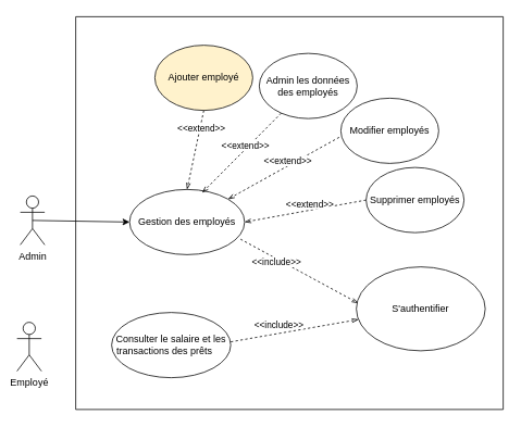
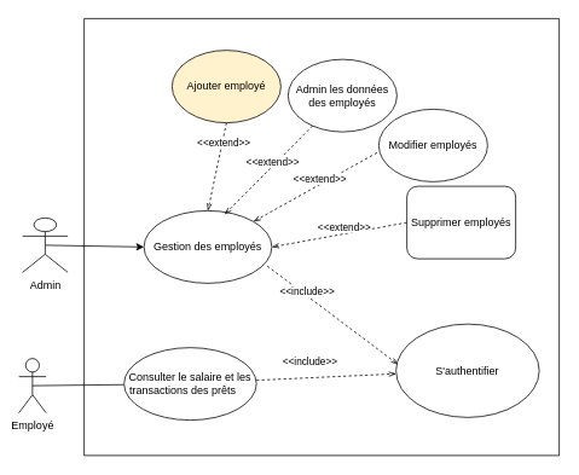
  <mxCell id="0" />
  <mxCell id="1" parent="0" />
- <mxCell id="2" value="Admin" style="shape=umlActor;verticalLabelPosition=bottom;verticalAlign=top;html=1;outlineConnect=0;" parent="1" vertex="1"><mxGeometry x="24" y="240" width="30" height="60" as="geometry" /></mxCell>
+ <mxCell id="2" value="Admin" style="shape=umlActor;verticalLabelPosition=bottom;verticalAlign=top;html=1;outlineConnect=0;" parent="1" vertex="1"><mxGeometry x="24" y="240" width="50" height="60" as="geometry" /></mxCell>
  <mxCell id="3" value="Employé" style="shape=umlActor;verticalLabelPosition=bottom;verticalAlign=top;html=1;outlineConnect=0;" parent="1" vertex="1"><mxGeometry x="20" y="395" width="30" height="60" as="geometry" /></mxCell>
  <mxCell id="4" value="Gestion des employés" style="ellipse;whiteSpace=wrap;html=1;" parent="1" vertex="1"><mxGeometry x="158" y="232" width="141" height="80" as="geometry" /></mxCell>
  <mxCell id="5" value="" style="endArrow=classic;html=1;rounded=0;entryX=0;entryY=0.5;entryDx=0;entryDy=0;exitX=0.5;exitY=0.5;exitDx=0;exitDy=0;exitPerimeter=0;" parent="1" source="2" target="4" edge="1"><mxGeometry width="50" height="50" relative="1" as="geometry"><mxPoint x="-38" y="233" as="sourcePoint" /><mxPoint x="12" y="183" as="targetPoint" /></mxGeometry></mxCell>
  <mxCell id="6" value="Modifier employés" style="ellipse;whiteSpace=wrap;html=1;" parent="1" vertex="1"><mxGeometry x="417" y="120" width="120" height="80" as="geometry" /></mxCell>
  <mxCell id="7" value="Admin les données des employés" style="ellipse;whiteSpace=wrap;html=1;" parent="1" vertex="1"><mxGeometry x="317" y="65" width="120" height="80" as="geometry" /></mxCell>
  <mxCell id="8" value="Ajouter employé" style="ellipse;whiteSpace=wrap;html=1;fillColor=#fff2cc;" parent="1" vertex="1"><mxGeometry x="189" y="55" width="120" height="80" as="geometry" /></mxCell>
  <mxCell id="9" value="" style="fontSize=12;html=1;endFill=0;startFill=0;endSize=6;startSize=6;dashed=1;endArrow=openThin;startArrow=none;rounded=0;exitX=0.5;exitY=1;exitDx=0;exitDy=0;entryX=0.5;entryY=0;entryDx=0;entryDy=0;" parent="1" target="4" edge="1" source="8"><mxGeometry width="160" relative="1" as="geometry"><mxPoint x="243" y="232" as="sourcePoint" /><mxPoint x="301" y="149" as="targetPoint" /></mxGeometry></mxCell>
  <mxCell id="10" value="&amp;lt;&amp;lt;extend&amp;gt;&amp;gt;" style="edgeLabel;html=1;align=center;verticalAlign=middle;resizable=0;points=[];" parent="9" vertex="1" connectable="0"><mxGeometry x="-0.015" y="-1" relative="1" as="geometry"><mxPoint x="8" y="-26" as="offset" /></mxGeometry></mxCell>
- <mxCell id="11" value="Supprimer employés" style="ellipse;whiteSpace=wrap;html=1;" parent="1" vertex="1"><mxGeometry x="448" y="205" width="120" height="80" as="geometry" /></mxCell>
+ <mxCell id="11" value="Supprimer employés" style="whiteSpace=wrap;html=1;rounded=1;" parent="1" vertex="1"><mxGeometry x="448" y="205" width="120" height="80" as="geometry" /></mxCell>
  <mxCell id="12" value="" style="fontSize=12;html=1;endFill=0;startFill=0;endSize=6;startSize=6;dashed=1;endArrow=openThin;startArrow=none;rounded=0;entryX=0.015;entryY=0.433;entryDx=0;entryDy=0;exitX=1;exitY=0.5;exitDx=0;exitDy=0;entryPerimeter=0;" parent="1" target="15" edge="1"><mxGeometry width="160" relative="1" as="geometry"><mxPoint x="294" y="293" as="sourcePoint" /><mxPoint x="443" y="266" as="targetPoint" /></mxGeometry></mxCell>
+ <mxCell id="13" value="" style="endArrow=none;html=1;rounded=0;exitX=0.5;exitY=0.5;exitDx=0;exitDy=0;exitPerimeter=0;" parent="1" source="3" target="16" edge="1"><mxGeometry width="50" height="50" relative="1" as="geometry"><mxPoint x="29" y="426" as="sourcePoint" /><mxPoint x="12" y="374" as="targetPoint" /></mxGeometry></mxCell>
  <mxCell id="14" value="" style="swimlane;startSize=0;" parent="1" vertex="1"><mxGeometry x="92" y="20" width="524" height="482" as="geometry"><mxRectangle x="55" y="-193" width="50" height="44" as="alternateBounds" /></mxGeometry></mxCell>
- <mxCell id="15" value="S'authentifier" style="ellipse;whiteSpace=wrap;html=1;" parent="14" vertex="1"><mxGeometry x="344" y="307" width="158" height="103" as="geometry" /></mxCell>
+ <mxCell id="15" value="S'authentifier" style="ellipse;whiteSpace=wrap;html=1;" parent="14" vertex="1"><mxGeometry x="344" y="337" width="158" height="103" as="geometry" /></mxCell>
  <mxCell id="16" value="Consulter le salaire et les transactions des prêts&lt;span style=&quot;white-space: pre;&quot;&gt;&#09;&lt;/span&gt;" style="ellipse;whiteSpace=wrap;html=1;" vertex="1" parent="14"><mxGeometry x="44" y="363" width="146" height="80" as="geometry" /></mxCell>
  <mxCell id="17" value="" style="fontSize=12;html=1;endFill=0;startFill=0;endSize=6;startSize=6;dashed=1;endArrow=openThin;startArrow=none;rounded=0;exitX=1;exitY=0.5;exitDx=0;exitDy=0;" edge="1" parent="14" target="15"><mxGeometry width="160" relative="1" as="geometry"><mxPoint x="190" y="399" as="sourcePoint" /><mxPoint x="334" y="478" as="targetPoint" /></mxGeometry></mxCell>
  <mxCell id="18" value="&amp;lt;&amp;lt;include&amp;gt;&amp;gt;" style="edgeLabel;html=1;align=center;verticalAlign=middle;resizable=0;points=[];" vertex="1" connectable="0" parent="14"><mxGeometry x="296" y="219" as="geometry"><mxPoint x="-51" y="81" as="offset" /></mxGeometry></mxCell>
  <mxCell id="19" value="&lt;span style=&quot;font-size: 11px; background-color: rgb(255, 255, 255);&quot;&gt;&amp;lt;&amp;lt;include&amp;gt;&amp;gt;&lt;/span&gt;" style="text;html=1;align=center;verticalAlign=middle;resizable=0;points=[];autosize=1;strokeColor=none;fillColor=none;" vertex="1" parent="1"><mxGeometry x="301" y="384" width="79" height="27" as="geometry" /></mxCell>
  <mxCell id="20" value="" style="fontSize=12;html=1;endFill=0;startFill=0;endSize=6;startSize=6;dashed=1;endArrow=openThin;startArrow=none;rounded=0;" edge="1" parent="1" source="7"><mxGeometry width="160" relative="1" as="geometry"><mxPoint x="263" y="144" as="sourcePoint" /><mxPoint x="247" y="236" as="targetPoint" /></mxGeometry></mxCell>
  <mxCell id="21" value="&amp;lt;&amp;lt;extend&amp;gt;&amp;gt;" style="edgeLabel;html=1;align=center;verticalAlign=middle;resizable=0;points=[];" vertex="1" connectable="0" parent="20"><mxGeometry x="-0.015" y="-1" relative="1" as="geometry"><mxPoint x="4" y="-8" as="offset" /></mxGeometry></mxCell>
  <mxCell id="22" value="" style="fontSize=12;html=1;endFill=0;startFill=0;endSize=6;startSize=6;dashed=1;endArrow=openThin;startArrow=none;rounded=0;" edge="1" parent="1" target="4"><mxGeometry width="160" relative="1" as="geometry"><mxPoint x="415" y="168" as="sourcePoint" /><mxPoint x="378" y="267" as="targetPoint" /></mxGeometry></mxCell>
  <mxCell id="23" value="&amp;lt;&amp;lt;extend&amp;gt;&amp;gt;" style="edgeLabel;html=1;align=center;verticalAlign=middle;resizable=0;points=[];" vertex="1" connectable="0" parent="22"><mxGeometry x="-0.015" y="-1" relative="1" as="geometry"><mxPoint x="4" y="-8" as="offset" /></mxGeometry></mxCell>
  <mxCell id="24" value="" style="fontSize=12;html=1;endFill=0;startFill=0;endSize=6;startSize=6;dashed=1;endArrow=openThin;startArrow=none;rounded=0;exitX=0;exitY=0.5;exitDx=0;exitDy=0;entryX=1;entryY=0.5;entryDx=0;entryDy=0;" edge="1" parent="1" source="11" target="4"><mxGeometry width="160" relative="1" as="geometry"><mxPoint x="461" y="212" as="sourcePoint" /><mxPoint x="319" y="288" as="targetPoint" /></mxGeometry></mxCell>
  <mxCell id="25" value="&amp;lt;&amp;lt;extend&amp;gt;&amp;gt;" style="edgeLabel;html=1;align=center;verticalAlign=middle;resizable=0;points=[];" vertex="1" connectable="0" parent="24"><mxGeometry x="-0.015" y="-1" relative="1" as="geometry"><mxPoint x="4" y="-8" as="offset" /></mxGeometry></mxCell>
